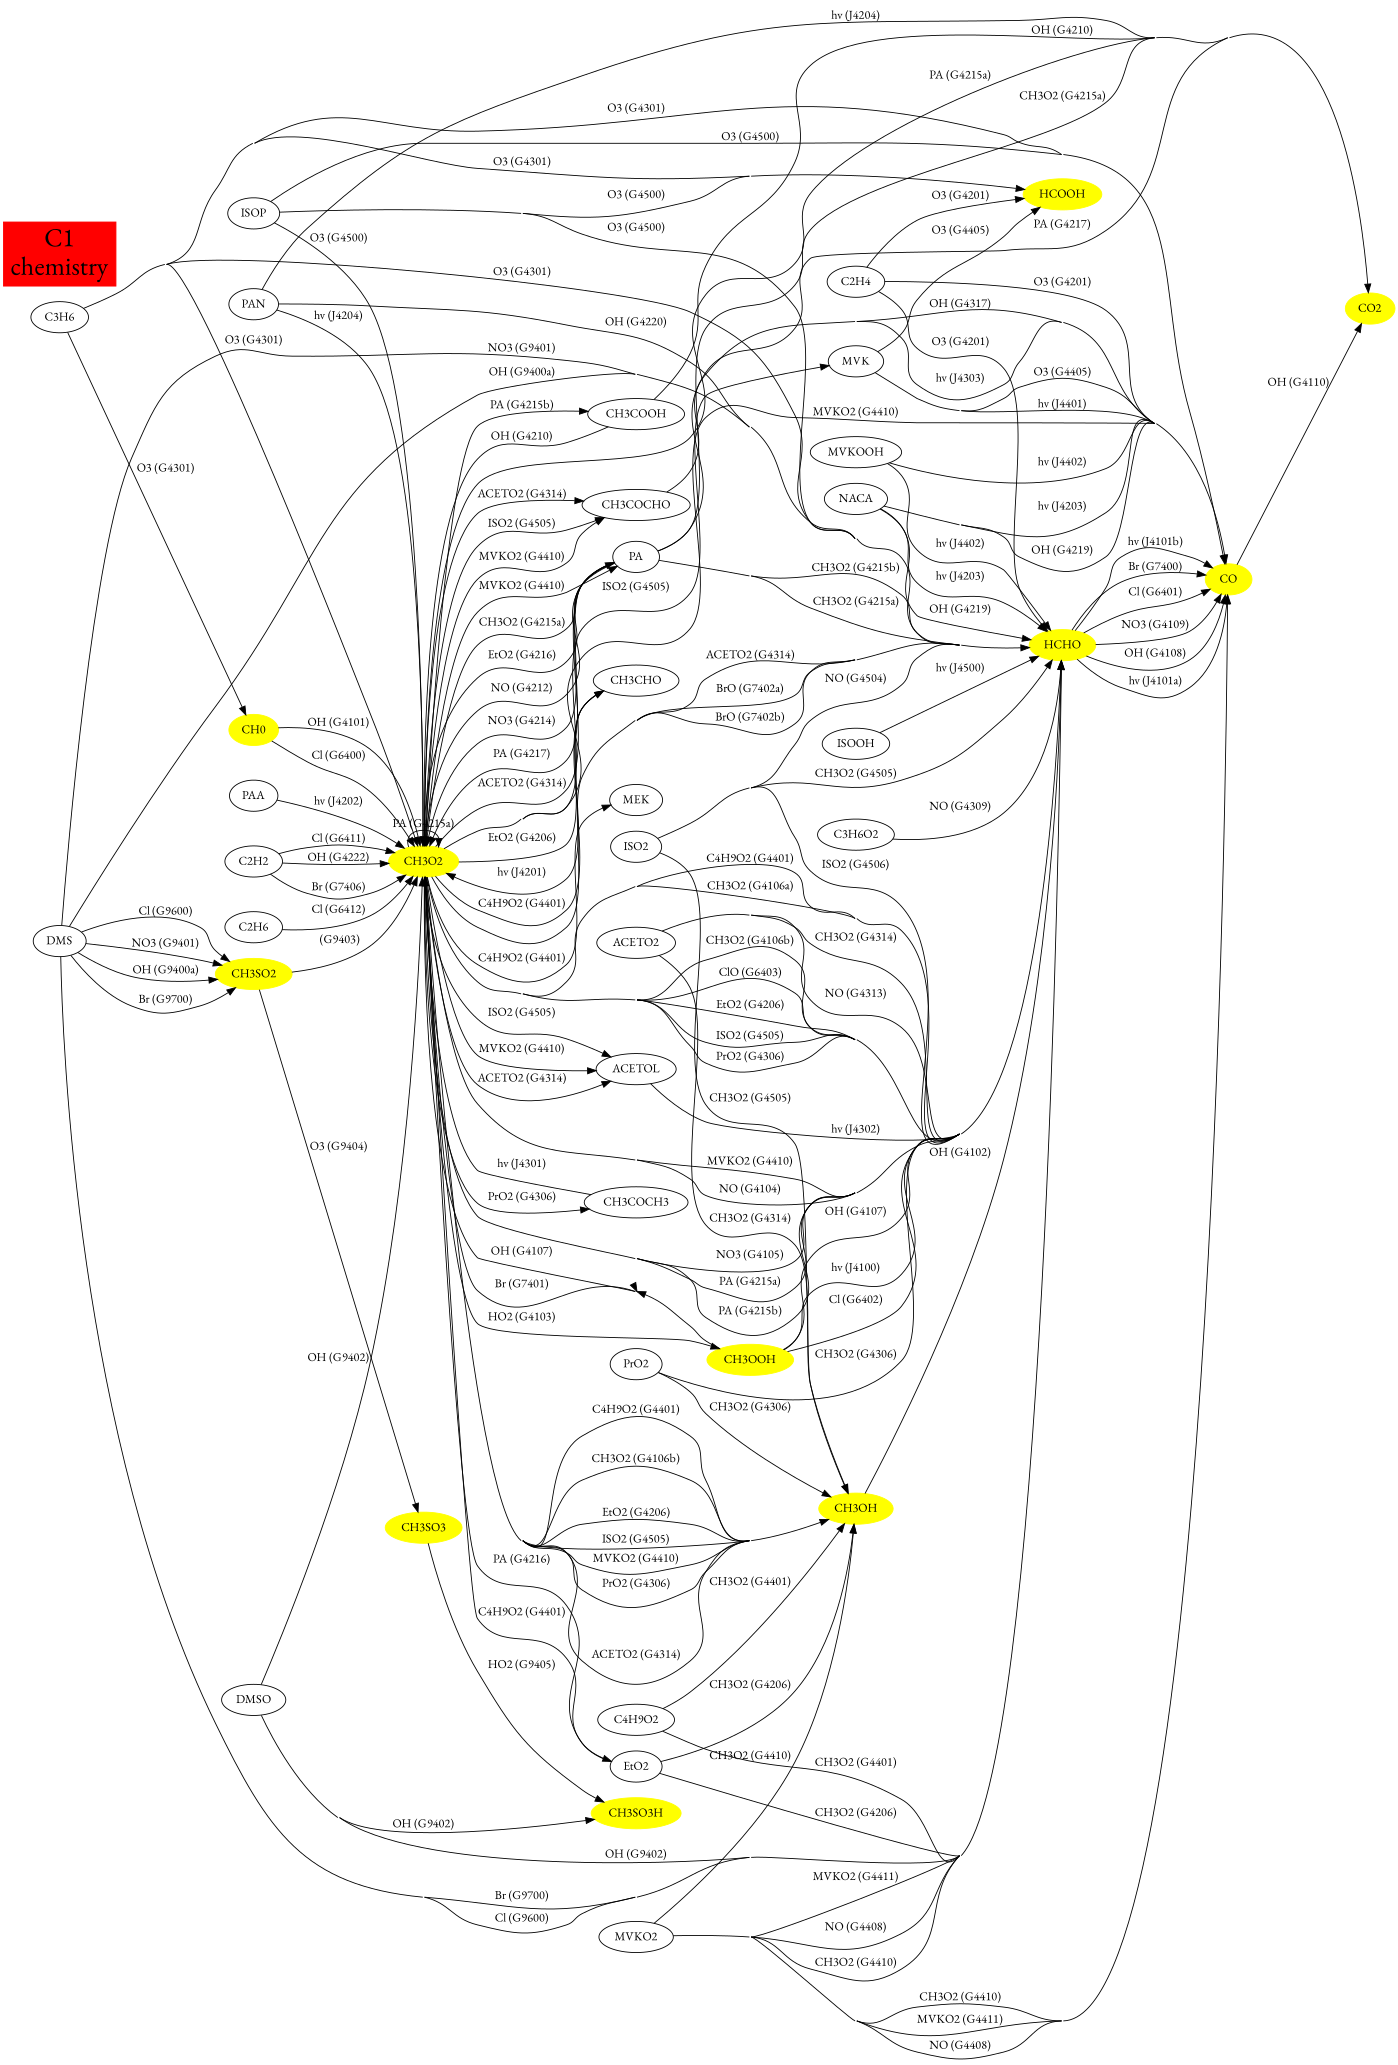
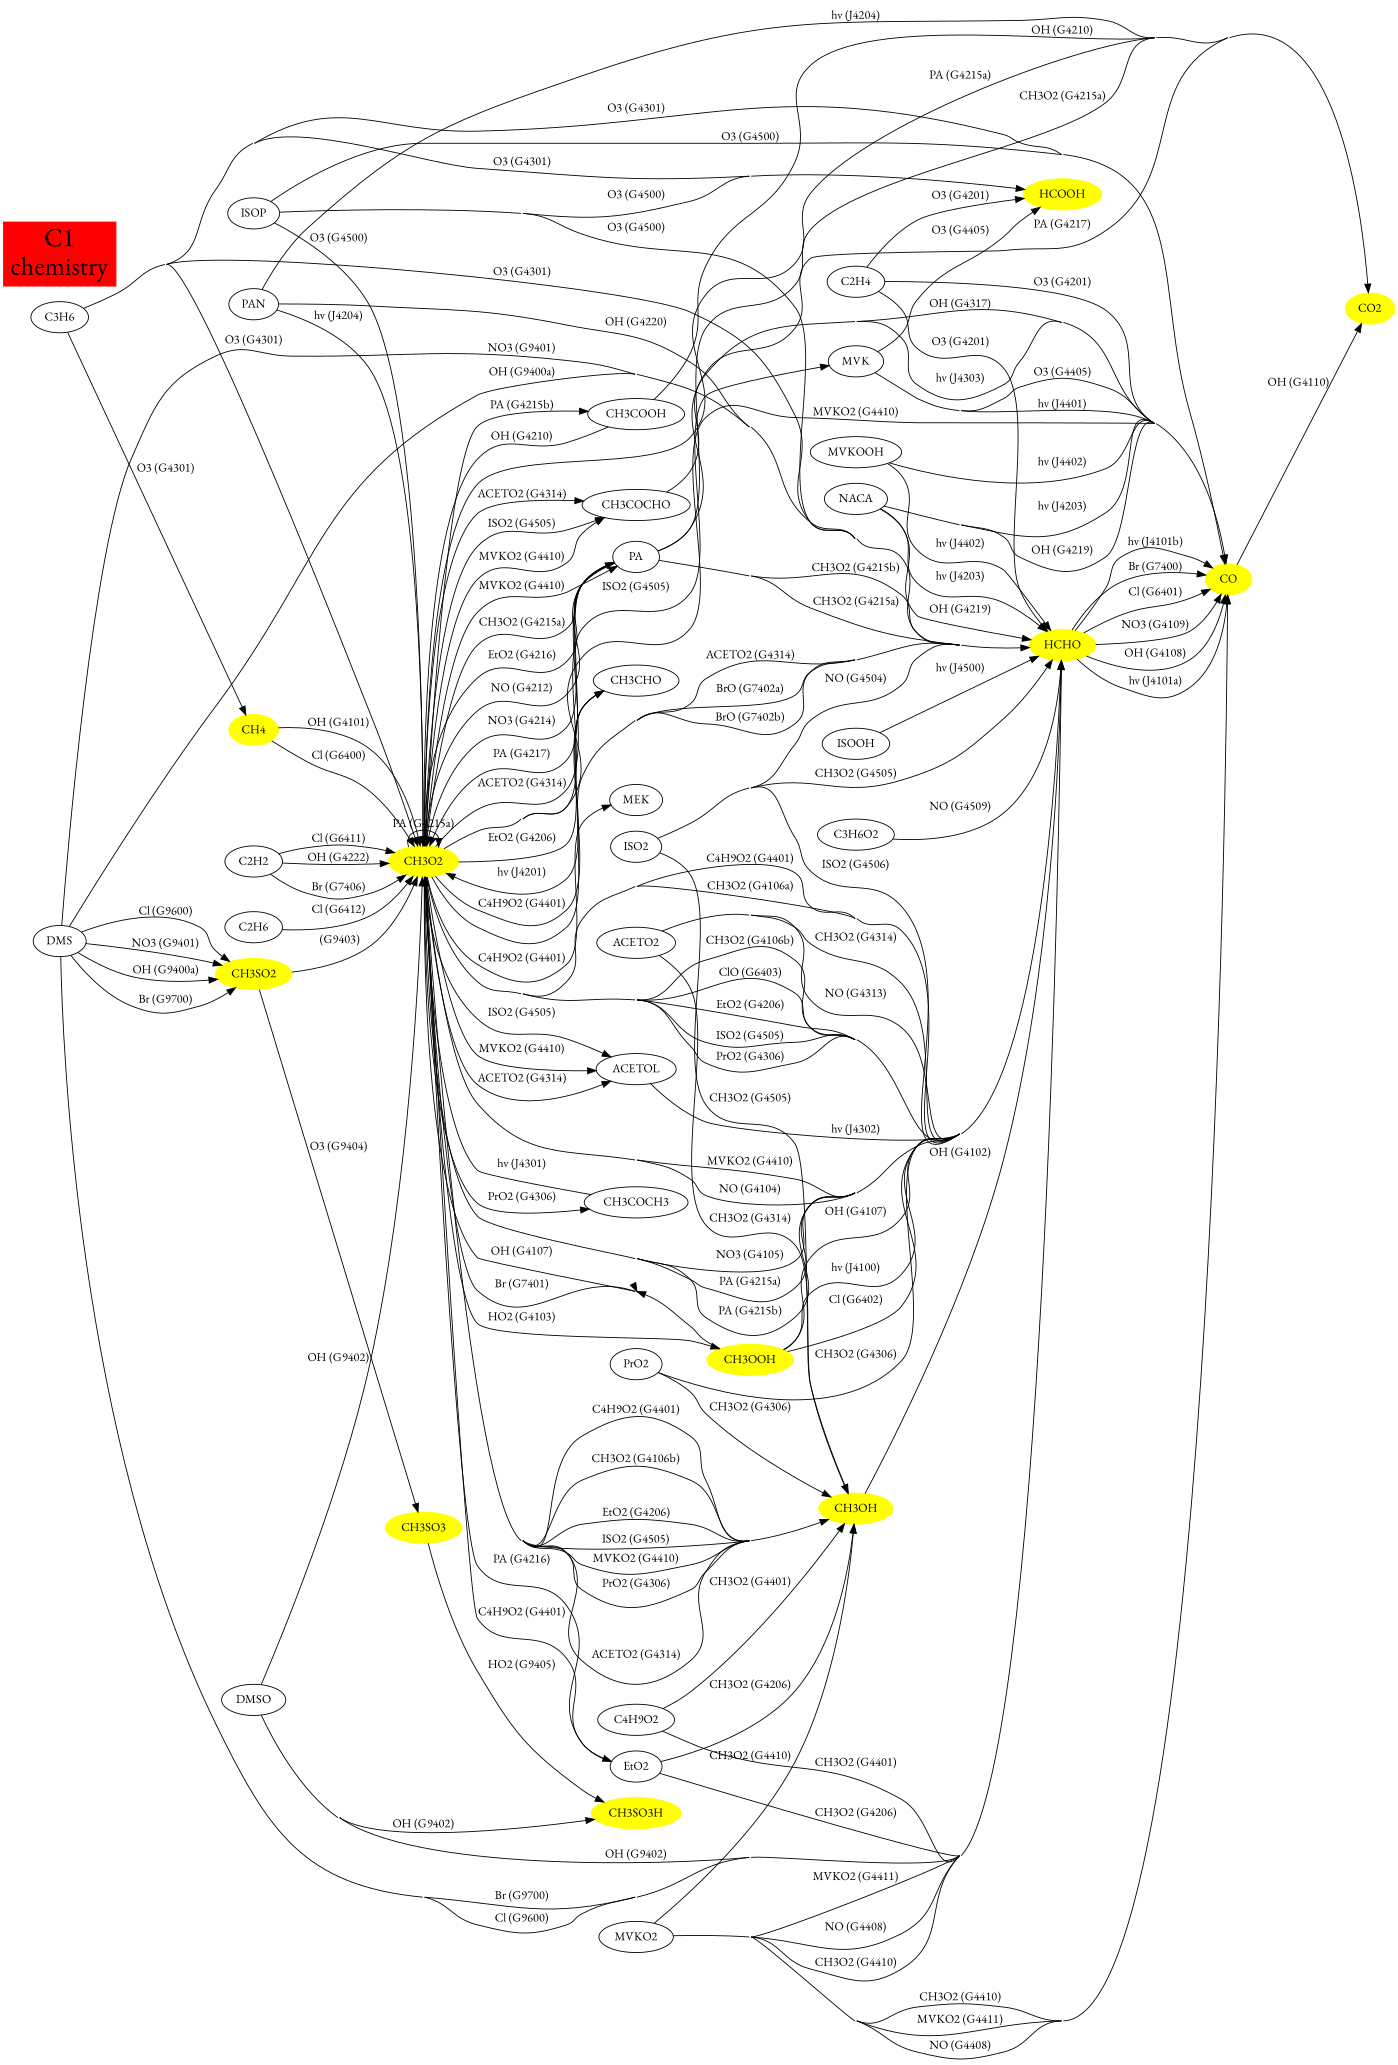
  digraph {
    concentrate=true
    fontname="EB Garamond"
    rankdir=LR
    node [fontname="EB Garamond"]
    edge [fontname="EB Garamond"]
    CH3O2 [color=yellow shape=oval style=filled]
    CH3OH [color=yellow shape=oval style=filled]
    CH3OOH [color=yellow shape=oval style=filled]
    CH3SO2 [color=yellow shape=oval style=filled]
    CH3SO3 [color=yellow shape=oval style=filled]
    CH3SO3H [color=yellow shape=oval style=filled]
-   CH4 [color=yellow shape=oval style=filled label=CH0]
+   CH4 [color=yellow shape=oval style=filled]
    CO [color=yellow shape=oval style=filled]
    CO2 [color=yellow shape=oval style=filled]
    HCHO [color=yellow shape=oval style=filled]
    HCOOH [color=yellow shape=oval style=filled]
    ACETOL
    CH3CHO
    CH3COCH3
    CH3COCHO
    CH3COOH
    EtO2
    MEK
    MVK
    PA
    "C1\nchemistry" [color=red fontsize=30 shape=box style=filled]
    ACETO2
    C2H2
    C2H4
    C2H6
    C3H6
    C3H6O2
    C4H9O2
    DMS
    DMSO
    ISO2
    ISOOH
    ISOP
    MVKO2
    MVKOOH
    NACA
-   PAA
    PAN
    PrO2
    subgraph sub_1 {
      CH3O2
      CH3OH
      CH3OOH
      CH3SO2
      CH3SO3
      CH3SO3H
      CH4
      CO
      CO2
      HCHO
      HCOOH
    }
    CH3O2 -> CH3O2 [label="PA (G4215a)"]
    CH3O2 -> CH3OH [label="ACETO2 (G4314)"]
    CH3O2 -> CH3OH [label="C4H9O2 (G4401)"]
    CH3O2 -> CH3OH [label="CH3O2 (G4106b)"]
    CH3O2 -> CH3OH [label="EtO2 (G4206)"]
    CH3O2 -> CH3OH [label="ISO2 (G4505)"]
    CH3O2 -> CH3OH [label="MVKO2 (G4410)"]
    CH3O2 -> CH3OH [label="PrO2 (G4306)"]
    CH3O2 -> CH3OOH [label="HO2 (G4103)"]
    CH3O2 -> CO [label="MVKO2 (G4410)"]
    CH3O2 -> CO2 [label="PA (G4215a)"]
    CH3O2 -> HCHO [label="ACETO2 (G4314)"]
    CH3O2 -> HCHO [label="BrO (G7402a)"]
    CH3O2 -> HCHO [label="BrO (G7402b)"]
    CH3O2 -> HCHO [label="C4H9O2 (G4401)"]
    CH3O2 -> HCHO [label="CH3O2 (G4106a)"]
    CH3O2 -> HCHO [label="CH3O2 (G4106b)"]
    CH3O2 -> HCHO [label="ClO (G6403)"]
    CH3O2 -> HCHO [label="EtO2 (G4206)"]
    CH3O2 -> HCHO [label="ISO2 (G4505)"]
    CH3O2 -> HCHO [label="MVKO2 (G4410)"]
    CH3O2 -> HCHO [label="NO (G4104)"]
    CH3O2 -> HCHO [label="NO3 (G4105)"]
    CH3O2 -> HCHO [label="PA (G4215a)"]
    CH3O2 -> HCHO [label="PA (G4215b)"]
    CH3O2 -> HCHO [label="PrO2 (G4306)"]
    CH3O2 -> ACETOL [label="ACETO2 (G4314)"]
    CH3O2 -> ACETOL [label="ISO2 (G4505)"]
    CH3O2 -> ACETOL [label="MVKO2 (G4410)"]
    CH3O2 -> CH3CHO [label="C4H9O2 (G4401)"]
    CH3O2 -> CH3CHO [label="EtO2 (G4206)"]
    CH3O2 -> CH3COCH3 [label="PrO2 (G4306)"]
    CH3O2 -> CH3COCHO [label="ACETO2 (G4314)"]
    CH3O2 -> CH3COCHO [label="ISO2 (G4505)"]
    CH3O2 -> CH3COCHO [label="MVKO2 (G4410)"]
    CH3O2 -> CH3COOH [label="PA (G4215b)"]
    CH3O2 -> EtO2 [label="C4H9O2 (G4401)"]
    CH3O2 -> MEK [label="C4H9O2 (G4401)"]
    CH3O2 -> MVK [label="ISO2 (G4505)"]
    CH3O2 -> PA [label="ACETO2 (G4314)"]
    CH3O2 -> PA [label="MVKO2 (G4410)"]
    CH3OH -> HCHO [label="OH (G4102)"]
    CH3OOH -> CH3O2 [label="Br (G7401)"]
    CH3OOH -> CH3O2 [label="OH (G4107)"]
    CH3OOH -> HCHO [label="Cl (G6402)"]
    CH3OOH -> HCHO [label="OH (G4107)"]
    CH3OOH -> HCHO [label="hv (J4100)"]
    CH3SO2 -> CH3O2 [label=" (G9403)"]
    CH3SO2 -> CH3SO3 [label="O3 (G9404)"]
    CH3SO3 -> CH3SO3H [label="HO2 (G9405)"]
    CH4 -> CH3O2 [label="Cl (G6400)"]
    CH4 -> CH3O2 [label="OH (G4101)"]
    CO -> CO2 [label="OH (G4110)"]
    HCHO -> CO [label="Br (G7400)"]
    HCHO -> CO [label="Cl (G6401)"]
    HCHO -> CO [label="NO3 (G4109)"]
    HCHO -> CO [label="OH (G4108)"]
    HCHO -> CO [label="hv (J4101a)"]
    HCHO -> CO [label="hv (J4101b)"]
    ACETOL -> HCHO [label="hv (J4302)"]
    CH3CHO -> CH3O2 [label="hv (J4201)"]
    CH3COCH3 -> CH3O2 [label="hv (J4301)"]
    CH3COCHO -> CO [label="OH (G4317)"]
    CH3COCHO -> CO [label="hv (J4303)"]
    CH3COOH -> CH3O2 [label="OH (G4210)"]
    CH3COOH -> CO2 [label="OH (G4210)"]
    EtO2 -> CH3O2 [label="PA (G4216)"]
    EtO2 -> CH3OH [label="CH3O2 (G4206)"]
    EtO2 -> HCHO [label="CH3O2 (G4206)"]
    MVK -> CO [label="O3 (G4405)"]
    MVK -> CO [label="hv (J4401)"]
    MVK -> HCOOH [label="O3 (G4405)"]
    PA -> CH3O2 [label="CH3O2 (G4215a)"]
    PA -> CH3O2 [label="EtO2 (G4216)"]
    PA -> CH3O2 [label="NO (G4212)"]
    PA -> CH3O2 [label="NO3 (G4214)"]
    PA -> CH3O2 [label="PA (G4217)"]
    PA -> CO2 [label="CH3O2 (G4215a)"]
    PA -> CO2 [label="PA (G4217)"]
    PA -> HCHO [label="CH3O2 (G4215a)"]
    PA -> HCHO [label="CH3O2 (G4215b)"]
    ACETO2 -> CH3OH [label="CH3O2 (G4314)"]
    ACETO2 -> HCHO [label="CH3O2 (G4314)"]
    ACETO2 -> HCHO [label="NO (G4313)"]
    C2H2 -> CH3O2 [label="Br (G7406)"]
    C2H2 -> CH3O2 [label="Cl (G6411)"]
    C2H2 -> CH3O2 [label="OH (G4222)"]
    C2H4 -> CO [label="O3 (G4201)"]
    C2H4 -> HCHO [label="O3 (G4201)"]
    C2H4 -> HCOOH [label="O3 (G4201)"]
    C2H6 -> CH3O2 [label="Cl (G6412)"]
    C3H6 -> CH3O2 [label="O3 (G4301)"]
    C3H6 -> CH4 [label="O3 (G4301)"]
    C3H6 -> CO [label="O3 (G4301)"]
    C3H6 -> HCHO [label="O3 (G4301)"]
    C3H6 -> HCOOH [label="O3 (G4301)"]
-   C3H6O2 -> HCHO [label="NO (G4309)"]
+   C3H6O2 -> HCHO [label="NO (G4509)"]
    C4H9O2 -> CH3OH [label="CH3O2 (G4401)"]
    C4H9O2 -> HCHO [label="CH3O2 (G4401)"]
    DMS -> CH3SO2 [label="Br (G9700)"]
    DMS -> CH3SO2 [label="Cl (G9600)"]
    DMS -> CH3SO2 [label="NO3 (G9401)"]
    DMS -> CH3SO2 [label="OH (G9400a)"]
    DMS -> HCHO [label="Br (G9700)"]
    DMS -> HCHO [label="Cl (G9600)"]
    DMS -> HCHO [label="NO3 (G9401)"]
    DMS -> HCHO [label="OH (G9400a)"]
    DMSO -> CH3O2 [label="OH (G9402)"]
    DMSO -> CH3SO3H [label="OH (G9402)"]
    DMSO -> HCHO [label="OH (G9402)"]
    ISO2 -> CH3OH [label="CH3O2 (G4505)"]
    ISO2 -> HCHO [label="CH3O2 (G4505)"]
    ISO2 -> HCHO [label="ISO2 (G4506)"]
    ISO2 -> HCHO [label="NO (G4504)"]
    ISOOH -> HCHO [label="hv (J4500)"]
    ISOP -> CH3O2 [label="O3 (G4500)"]
    ISOP -> CO [label="O3 (G4500)"]
    ISOP -> HCHO [label="O3 (G4500)"]
    ISOP -> HCOOH [label="O3 (G4500)"]
    MVKO2 -> CH3OH [label="CH3O2 (G4410)"]
    MVKO2 -> CO [label="CH3O2 (G4410)"]
    MVKO2 -> CO [label="MVKO2 (G4411)"]
    MVKO2 -> CO [label="NO (G4408)"]
    MVKO2 -> HCHO [label="CH3O2 (G4410)"]
    MVKO2 -> HCHO [label="MVKO2 (G4411)"]
    MVKO2 -> HCHO [label="NO (G4408)"]
    MVKOOH -> CO [label="hv (J4402)"]
    MVKOOH -> HCHO [label="hv (J4402)"]
    NACA -> CO [label="OH (G4219)"]
    NACA -> CO [label="hv (J4203)"]
    NACA -> HCHO [label="OH (G4219)"]
    NACA -> HCHO [label="hv (J4203)"]
-   PAA -> CH3O2 [label="hv (J4202)"]
    PAN -> CH3O2 [label="hv (J4204)"]
    PAN -> CO2 [label="hv (J4204)"]
    PAN -> HCHO [label="OH (G4220)"]
    PrO2 -> CH3OH [label="CH3O2 (G4306)"]
    PrO2 -> HCHO [label="CH3O2 (G4306)"]
  }
